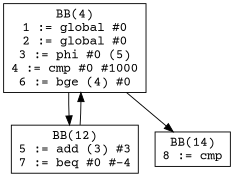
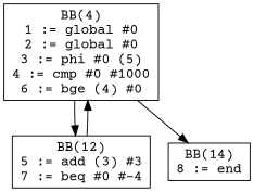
  digraph {
    fontname="Courier Prime"
    node [shape=box fontname="Courier Prime"]
    edge [fontname="Courier Prime"]
    n1 [label="BB(4)\n1 := global #0\n2 := global #0\n3 := phi #0 (5)\n4 := cmp #0 #1000\n6 := bge (4) #0\n"]
    n2 [label="BB(12)\n5 := add (3) #3\n7 := beq #0 #-4\n"]
-   n3 [label="BB(14)\n8 := cmp\n"]
+   n3 [label="BB(14)\n8 := end\n"]
    n1 -> n2
    n1 -> n3
    n2 -> n1
  }
